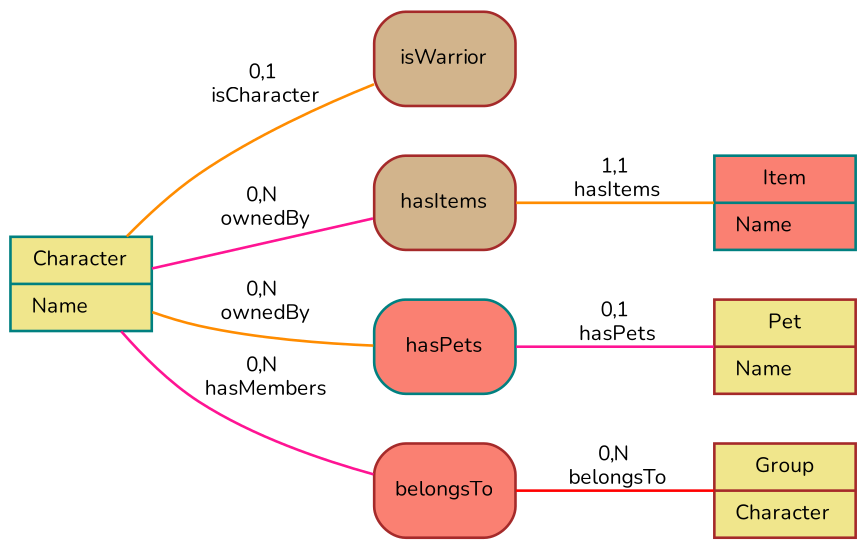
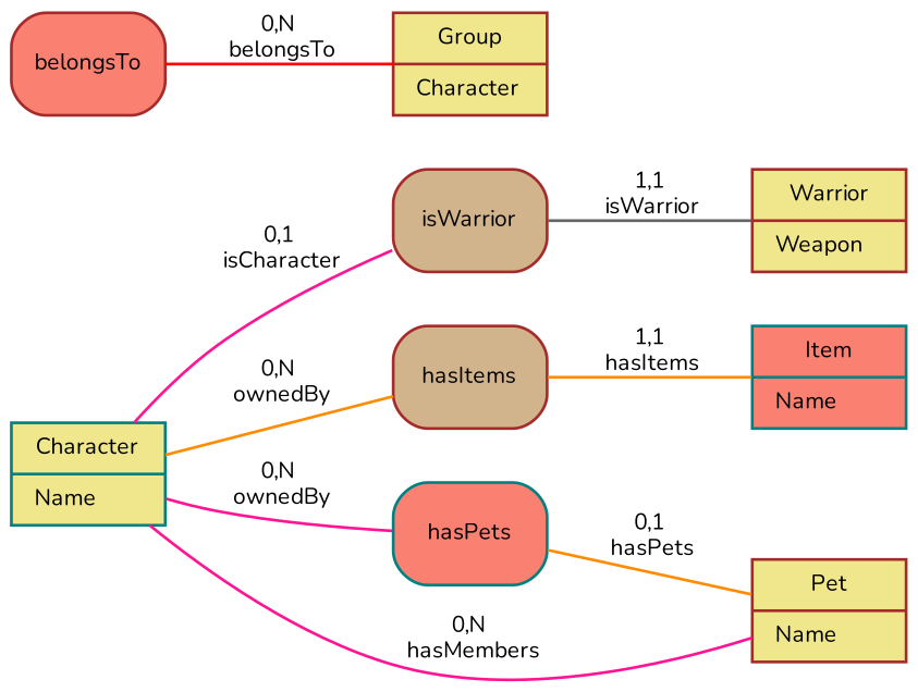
  graph {
    fontname=Nunito
    fontsize=8
    rankdir=LR
    node [color=brown fillcolor=khaki fontname=Nunito fontsize=8 shape=record style=filled]
    edge [color=deeppink fontname=Nunito fontsize=8]
    n1 [color=teal label="Character|        Name\l"]
    isWarrior [fillcolor=tan shape=Mrecord]
    hasItems [fillcolor=tan shape=Mrecord]
    hasPets [color=teal fillcolor=salmon shape=Mrecord]
    belongsTo [fillcolor=salmon shape=Mrecord]
+   n6 [label="Warrior|        Weapon\l"]
    n7 [color=teal fillcolor=salmon label="Item|        Name\l"]
    n8 [label="Pet|        Name\l"]
    n9 [label="Group|        Character\l"]
-   n1 -- isWarrior [color=darkorange label="0,1\n isCharacter"]
-   n1 -- hasItems [label="0,N\n ownedBy"]
-   n1 -- hasPets [color=darkorange label="0,N\n ownedBy"]
-   n1 -- belongsTo [label="0,N\n hasMembers"]
+   n1 -- isWarrior [label="0,1\n isCharacter"]
+   n1 -- hasItems [color=darkorange label="0,N\n ownedBy"]
+   n1 -- hasPets [label="0,N\n ownedBy"]
+   n1 -- n8 [label="0,N\n hasMembers"]
+   isWarrior -- n6 [color=gray40 label="1,1\n isWarrior"]
    hasItems -- n7 [color=darkorange label="1,1\n hasItems"]
-   hasPets -- n8 [label="0,1\n hasPets"]
+   hasPets -- n8 [color=darkorange label="0,1\n hasPets"]
    belongsTo -- n9 [color=red label="0,N\n belongsTo"]
  }
